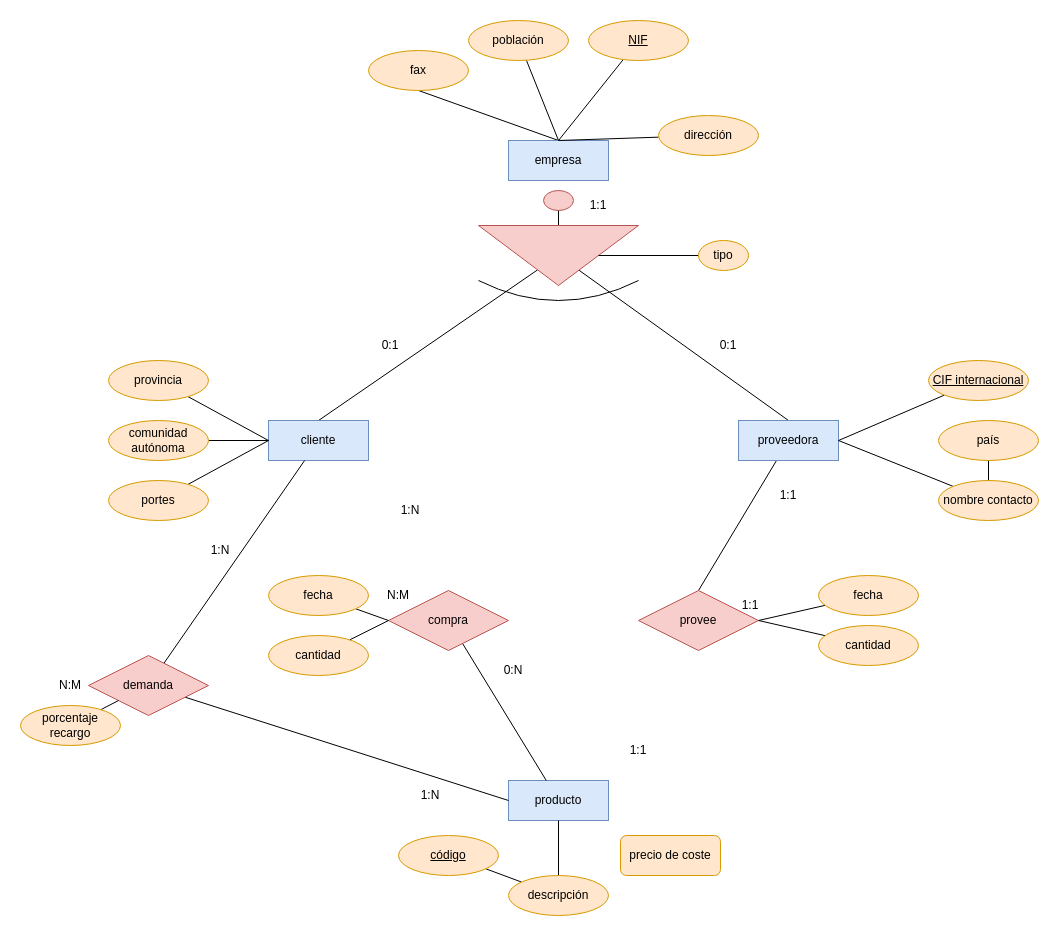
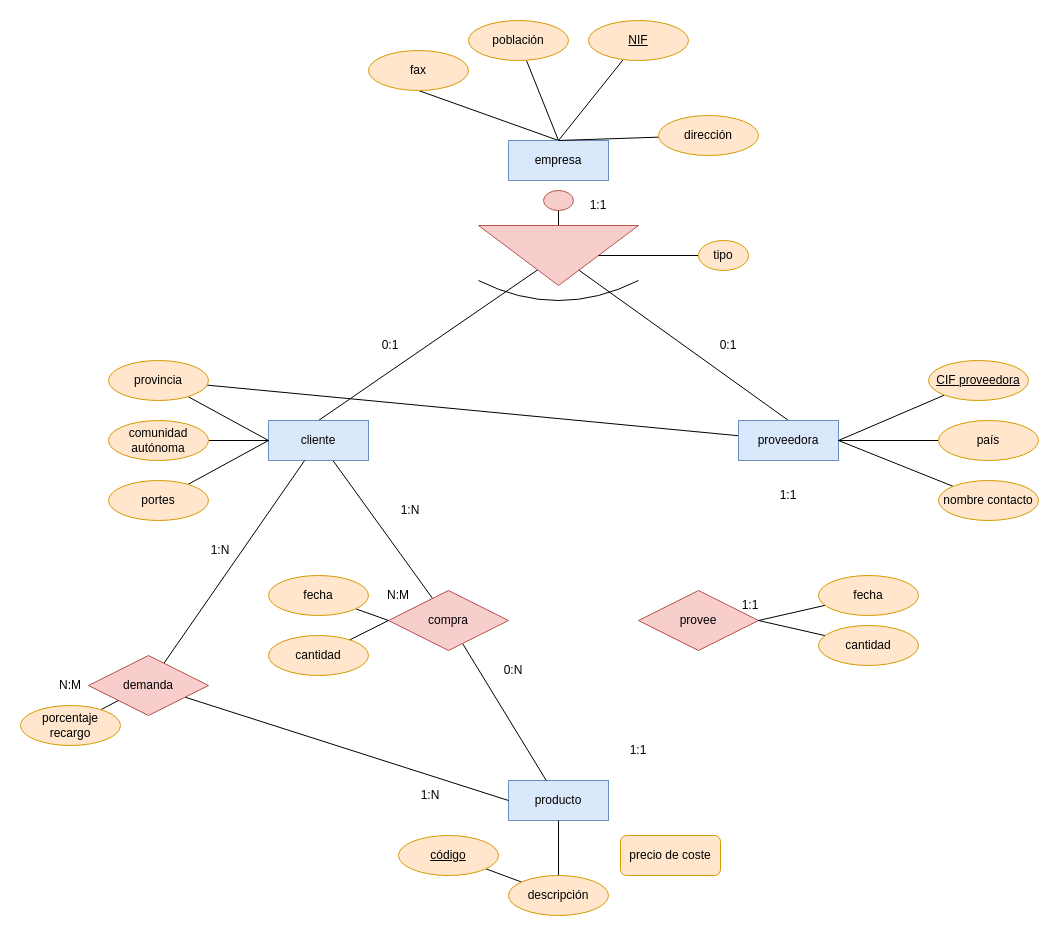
  <mxCell id="0" />
  <mxCell id="1" parent="0" />
  <mxCell id="2" style="rounded=0;orthogonalLoop=1;jettySize=auto;html=1;entryX=0.5;entryY=1;entryDx=0;entryDy=0;endArrow=none;endFill=0;exitX=0.5;exitY=0;exitDx=0;exitDy=0;" edge="1" parent="1" source="3" target="20"><mxGeometry relative="1" as="geometry" /></mxCell>
  <mxCell id="3" value="empresa" style="whiteSpace=wrap;html=1;align=center;fillColor=#dae8fc;strokeColor=#6c8ebf;" vertex="1" parent="1"><mxGeometry x="508" y="140" width="100" height="40" as="geometry" /></mxCell>
  <mxCell id="4" style="edgeStyle=orthogonalEdgeStyle;rounded=0;orthogonalLoop=1;jettySize=auto;html=1;endArrow=none;endFill=0;" edge="1" parent="1" source="5" target="8"><mxGeometry relative="1" as="geometry" /></mxCell>
  <mxCell id="5" value="" style="ellipse;whiteSpace=wrap;html=1;fillColor=#f8cecc;strokeColor=#b85450;" vertex="1" parent="1"><mxGeometry x="543" y="190" width="30" height="20" as="geometry" /></mxCell>
  <mxCell id="6" style="rounded=0;orthogonalLoop=1;jettySize=auto;html=1;entryX=0.5;entryY=0;entryDx=0;entryDy=0;endArrow=none;endFill=0;" edge="1" parent="1" source="8" target="10"><mxGeometry relative="1" as="geometry" /></mxCell>
  <mxCell id="7" style="rounded=0;orthogonalLoop=1;jettySize=auto;html=1;entryX=0.5;entryY=0;entryDx=0;entryDy=0;endArrow=none;endFill=0;" edge="1" parent="1" source="8" target="12"><mxGeometry relative="1" as="geometry" /></mxCell>
  <mxCell id="8" value="" style="triangle;whiteSpace=wrap;html=1;rotation=90;fillColor=#f8cecc;strokeColor=#b85450;" vertex="1" parent="1"><mxGeometry x="528" y="175" width="60" height="160" as="geometry" /></mxCell>
+ <mxCell id="9" style="rounded=0;orthogonalLoop=1;jettySize=auto;html=1;endArrow=none;endFill=0;" edge="1" parent="1" source="10" target="41"><mxGeometry relative="1" as="geometry" /></mxCell>
  <mxCell id="10" value="cliente" style="whiteSpace=wrap;html=1;align=center;fillColor=#dae8fc;strokeColor=#6c8ebf;" vertex="1" parent="1"><mxGeometry x="268" y="420" width="100" height="40" as="geometry" /></mxCell>
- <mxCell id="11" style="rounded=0;orthogonalLoop=1;jettySize=auto;html=1;entryX=0.5;entryY=0;entryDx=0;entryDy=0;endArrow=none;endFill=0;" edge="1" parent="1" source="12" target="39"><mxGeometry relative="1" as="geometry" /></mxCell>
+ <mxCell id="11" style="rounded=0;orthogonalLoop=1;jettySize=auto;html=1;endArrow=none;endFill=0;" edge="1" parent="1" source="12" target="22"><mxGeometry relative="1" as="geometry" /></mxCell>
  <mxCell id="12" value="proveedora" style="whiteSpace=wrap;html=1;align=center;fillColor=#dae8fc;strokeColor=#6c8ebf;" vertex="1" parent="1"><mxGeometry x="738" y="420" width="100" height="40" as="geometry" /></mxCell>
  <mxCell id="13" value="" style="endArrow=none;html=1;curved=1;" edge="1" parent="1"><mxGeometry relative="1" as="geometry"><mxPoint x="478" y="280" as="sourcePoint" /><mxPoint x="638" y="280" as="targetPoint" /><Array as="points"><mxPoint x="558" y="320" /></Array></mxGeometry></mxCell>
  <mxCell id="14" style="rounded=0;orthogonalLoop=1;jettySize=auto;html=1;endArrow=none;endFill=0;" edge="1" parent="1" source="15"><mxGeometry relative="1" as="geometry"><mxPoint x="558" y="140" as="targetPoint" /></mxGeometry></mxCell>
  <mxCell id="15" value="NIF" style="ellipse;whiteSpace=wrap;html=1;align=center;fontStyle=4;fillColor=#ffe6cc;strokeColor=#d79b00;" vertex="1" parent="1"><mxGeometry x="588" y="20" width="100" height="40" as="geometry" /></mxCell>
  <mxCell id="16" style="rounded=0;orthogonalLoop=1;jettySize=auto;html=1;endArrow=none;endFill=0;" edge="1" parent="1" source="17"><mxGeometry relative="1" as="geometry"><mxPoint x="558" y="140" as="targetPoint" /></mxGeometry></mxCell>
  <mxCell id="17" value="dirección" style="ellipse;whiteSpace=wrap;html=1;align=center;fillColor=#ffe6cc;strokeColor=#d79b00;" vertex="1" parent="1"><mxGeometry x="658" y="115" width="100" height="40" as="geometry" /></mxCell>
  <mxCell id="18" value="" style="rounded=0;orthogonalLoop=1;jettySize=auto;html=1;endArrow=none;endFill=0;" edge="1" parent="1" source="19"><mxGeometry relative="1" as="geometry"><mxPoint x="558" y="140" as="targetPoint" /></mxGeometry></mxCell>
  <mxCell id="19" value="población" style="ellipse;whiteSpace=wrap;html=1;align=center;fillColor=#ffe6cc;strokeColor=#d79b00;" vertex="1" parent="1"><mxGeometry x="468" y="20" width="100" height="40" as="geometry" /></mxCell>
  <mxCell id="20" value="fax" style="ellipse;whiteSpace=wrap;html=1;align=center;fillColor=#ffe6cc;strokeColor=#d79b00;" vertex="1" parent="1"><mxGeometry x="368" y="50" width="100" height="40" as="geometry" /></mxCell>
  <mxCell id="21" style="rounded=0;orthogonalLoop=1;jettySize=auto;html=1;entryX=0;entryY=0.5;entryDx=0;entryDy=0;endArrow=none;endFill=0;" edge="1" parent="1" source="22" target="10"><mxGeometry relative="1" as="geometry" /></mxCell>
  <mxCell id="22" value="provincia" style="ellipse;whiteSpace=wrap;html=1;align=center;fillColor=#ffe6cc;strokeColor=#d79b00;" vertex="1" parent="1"><mxGeometry x="108" y="360" width="100" height="40" as="geometry" /></mxCell>
  <mxCell id="23" value="" style="rounded=0;orthogonalLoop=1;jettySize=auto;html=1;endArrow=none;endFill=0;" edge="1" parent="1" source="24" target="10"><mxGeometry relative="1" as="geometry" /></mxCell>
  <mxCell id="24" value="comunidad autónoma" style="ellipse;whiteSpace=wrap;html=1;align=center;fillColor=#ffe6cc;strokeColor=#d79b00;" vertex="1" parent="1"><mxGeometry x="108" y="420" width="100" height="40" as="geometry" /></mxCell>
  <mxCell id="25" style="rounded=0;orthogonalLoop=1;jettySize=auto;html=1;entryX=0;entryY=0.5;entryDx=0;entryDy=0;endArrow=none;endFill=0;" edge="1" parent="1" source="26" target="10"><mxGeometry relative="1" as="geometry" /></mxCell>
  <mxCell id="26" value="portes" style="ellipse;whiteSpace=wrap;html=1;align=center;fillColor=#ffe6cc;strokeColor=#d79b00;" vertex="1" parent="1"><mxGeometry x="108" y="480" width="100" height="40" as="geometry" /></mxCell>
- <mxCell id="27" value="" style="edgeStyle=orthogonalEdgeStyle;rounded=0;orthogonalLoop=1;jettySize=auto;html=1;endArrow=none;endFill=0;" edge="1" parent="1" source="28" target="30"><mxGeometry relative="1" as="geometry" /></mxCell>
+ <mxCell id="27" value="" style="edgeStyle=orthogonalEdgeStyle;rounded=0;orthogonalLoop=1;jettySize=auto;html=1;endArrow=none;endFill=0;" edge="1" parent="1" source="28" target="12"><mxGeometry relative="1" as="geometry" /></mxCell>
  <mxCell id="28" value="país" style="ellipse;whiteSpace=wrap;html=1;align=center;fillColor=#ffe6cc;strokeColor=#d79b00;" vertex="1" parent="1"><mxGeometry x="938" y="420" width="100" height="40" as="geometry" /></mxCell>
  <mxCell id="29" style="rounded=0;orthogonalLoop=1;jettySize=auto;html=1;entryX=1;entryY=0.5;entryDx=0;entryDy=0;endArrow=none;endFill=0;" edge="1" parent="1" source="30" target="12"><mxGeometry relative="1" as="geometry" /></mxCell>
  <mxCell id="30" value="nombre contacto" style="ellipse;whiteSpace=wrap;html=1;align=center;fillColor=#ffe6cc;strokeColor=#d79b00;" vertex="1" parent="1"><mxGeometry x="938" y="480" width="100" height="40" as="geometry" /></mxCell>
  <mxCell id="31" style="rounded=0;orthogonalLoop=1;jettySize=auto;html=1;entryX=1;entryY=0.5;entryDx=0;entryDy=0;endArrow=none;endFill=0;" edge="1" parent="1" source="32" target="12"><mxGeometry relative="1" as="geometry" /></mxCell>
- <mxCell id="32" value="CIF internacional" style="ellipse;whiteSpace=wrap;html=1;align=center;fontStyle=4;fillColor=#ffe6cc;strokeColor=#d79b00;" vertex="1" parent="1"><mxGeometry x="928" y="360" width="100" height="40" as="geometry" /></mxCell>
+ <mxCell id="32" value="CIF proveedora" style="ellipse;whiteSpace=wrap;html=1;align=center;fontStyle=4;fillColor=#ffe6cc;strokeColor=#d79b00;" vertex="1" parent="1"><mxGeometry x="928" y="360" width="100" height="40" as="geometry" /></mxCell>
  <mxCell id="33" value="producto" style="whiteSpace=wrap;html=1;align=center;fillColor=#dae8fc;strokeColor=#6c8ebf;" vertex="1" parent="1"><mxGeometry x="508" y="780" width="100" height="40" as="geometry" /></mxCell>
  <mxCell id="34" value="" style="rounded=0;orthogonalLoop=1;jettySize=auto;html=1;endArrow=none;endFill=0;" edge="1" parent="1" source="35" target="37"><mxGeometry relative="1" as="geometry" /></mxCell>
  <mxCell id="35" value="código" style="ellipse;whiteSpace=wrap;html=1;align=center;fontStyle=4;fillColor=#ffe6cc;strokeColor=#d79b00;" vertex="1" parent="1"><mxGeometry x="398" y="835" width="100" height="40" as="geometry" /></mxCell>
  <mxCell id="36" style="rounded=0;orthogonalLoop=1;jettySize=auto;html=1;endArrow=none;endFill=0;entryX=0.5;entryY=1;entryDx=0;entryDy=0;" edge="1" parent="1" source="37" target="33"><mxGeometry relative="1" as="geometry" /></mxCell>
  <mxCell id="37" value="descripción" style="ellipse;whiteSpace=wrap;html=1;align=center;fillColor=#ffe6cc;strokeColor=#d79b00;" vertex="1" parent="1"><mxGeometry x="508" y="875" width="100" height="40" as="geometry" /></mxCell>
  <mxCell id="38" value="precio de coste" style="whiteSpace=wrap;html=1;align=center;fillColor=#ffe6cc;strokeColor=#d79b00;rounded=1;" vertex="1" parent="1"><mxGeometry x="620" y="835" width="100" height="40" as="geometry" /></mxCell>
  <mxCell id="39" value="provee" style="shape=rhombus;perimeter=rhombusPerimeter;whiteSpace=wrap;html=1;align=center;fillColor=#f8cecc;strokeColor=#b85450;" vertex="1" parent="1"><mxGeometry x="638" y="590" width="120" height="60" as="geometry" /></mxCell>
  <mxCell id="40" style="rounded=0;orthogonalLoop=1;jettySize=auto;html=1;endArrow=none;endFill=0;" edge="1" parent="1" source="41" target="33"><mxGeometry relative="1" as="geometry" /></mxCell>
  <mxCell id="41" value="compra" style="shape=rhombus;perimeter=rhombusPerimeter;whiteSpace=wrap;html=1;align=center;fillColor=#f8cecc;strokeColor=#b85450;" vertex="1" parent="1"><mxGeometry x="388" y="590" width="120" height="60" as="geometry" /></mxCell>
  <mxCell id="42" style="edgeStyle=orthogonalEdgeStyle;rounded=0;orthogonalLoop=1;jettySize=auto;html=1;entryX=0.5;entryY=0;entryDx=0;entryDy=0;endArrow=none;endFill=0;" edge="1" parent="1" source="43" target="8"><mxGeometry relative="1" as="geometry" /></mxCell>
  <mxCell id="43" value="tipo" style="ellipse;whiteSpace=wrap;html=1;align=center;fillColor=#ffe6cc;strokeColor=#d79b00;" vertex="1" parent="1"><mxGeometry x="698" y="240" width="50" height="30" as="geometry" /></mxCell>
  <mxCell id="44" value="1:1" style="text;html=1;strokeColor=none;fillColor=none;align=center;verticalAlign=middle;whiteSpace=wrap;rounded=0;" vertex="1" parent="1"><mxGeometry x="608" y="735" width="60" height="30" as="geometry" /></mxCell>
  <mxCell id="45" value="1:1" style="text;html=1;strokeColor=none;fillColor=none;align=center;verticalAlign=middle;whiteSpace=wrap;rounded=0;" vertex="1" parent="1"><mxGeometry x="758" y="480" width="60" height="30" as="geometry" /></mxCell>
  <mxCell id="46" style="rounded=0;orthogonalLoop=1;jettySize=auto;html=1;endArrow=none;endFill=0;entryX=0;entryY=0.5;entryDx=0;entryDy=0;" edge="1" parent="1" source="47" target="41"><mxGeometry relative="1" as="geometry" /></mxCell>
  <mxCell id="47" value="fecha" style="ellipse;whiteSpace=wrap;html=1;align=center;fillColor=#ffe6cc;strokeColor=#d79b00;" vertex="1" parent="1"><mxGeometry x="268" y="575" width="100" height="40" as="geometry" /></mxCell>
  <mxCell id="48" style="rounded=0;orthogonalLoop=1;jettySize=auto;html=1;entryX=0;entryY=0.5;entryDx=0;entryDy=0;endArrow=none;endFill=0;" edge="1" parent="1" source="49" target="41"><mxGeometry relative="1" as="geometry" /></mxCell>
  <mxCell id="49" value="cantidad" style="ellipse;whiteSpace=wrap;html=1;align=center;fillColor=#ffe6cc;strokeColor=#d79b00;" vertex="1" parent="1"><mxGeometry x="268" y="635" width="100" height="40" as="geometry" /></mxCell>
  <mxCell id="50" value="" style="rounded=0;orthogonalLoop=1;jettySize=auto;html=1;endArrow=none;endFill=0;entryX=1;entryY=0.5;entryDx=0;entryDy=0;" edge="1" parent="1" source="51" target="39"><mxGeometry relative="1" as="geometry" /></mxCell>
  <mxCell id="51" value="fecha" style="ellipse;whiteSpace=wrap;html=1;align=center;fillColor=#ffe6cc;strokeColor=#d79b00;" vertex="1" parent="1"><mxGeometry x="818" y="575" width="100" height="40" as="geometry" /></mxCell>
  <mxCell id="52" style="rounded=0;orthogonalLoop=1;jettySize=auto;html=1;entryX=1;entryY=0.5;entryDx=0;entryDy=0;endArrow=none;endFill=0;" edge="1" parent="1" source="53" target="39"><mxGeometry relative="1" as="geometry" /></mxCell>
  <mxCell id="53" value="cantidad" style="ellipse;whiteSpace=wrap;html=1;align=center;fillColor=#ffe6cc;strokeColor=#d79b00;" vertex="1" parent="1"><mxGeometry x="818" y="625" width="100" height="40" as="geometry" /></mxCell>
  <mxCell id="54" value="1:1" style="text;html=1;strokeColor=none;fillColor=none;align=center;verticalAlign=middle;whiteSpace=wrap;rounded=0;" vertex="1" parent="1"><mxGeometry x="720" y="590" width="60" height="30" as="geometry" /></mxCell>
  <mxCell id="55" value="1:1" style="text;html=1;strokeColor=none;fillColor=none;align=center;verticalAlign=middle;whiteSpace=wrap;rounded=0;" vertex="1" parent="1"><mxGeometry x="568" y="190" width="60" height="30" as="geometry" /></mxCell>
  <mxCell id="56" value="0:1" style="text;html=1;strokeColor=none;fillColor=none;align=center;verticalAlign=middle;whiteSpace=wrap;rounded=0;" vertex="1" parent="1"><mxGeometry x="360" y="330" width="60" height="30" as="geometry" /></mxCell>
  <mxCell id="57" value="0:1" style="text;html=1;strokeColor=none;fillColor=none;align=center;verticalAlign=middle;whiteSpace=wrap;rounded=0;" vertex="1" parent="1"><mxGeometry x="698" y="330" width="60" height="30" as="geometry" /></mxCell>
  <mxCell id="58" value="0:N" style="text;html=1;strokeColor=none;fillColor=none;align=center;verticalAlign=middle;whiteSpace=wrap;rounded=0;" vertex="1" parent="1"><mxGeometry x="483" y="655" width="60" height="30" as="geometry" /></mxCell>
  <mxCell id="59" value="1:N" style="text;html=1;strokeColor=none;fillColor=none;align=center;verticalAlign=middle;whiteSpace=wrap;rounded=0;" vertex="1" parent="1"><mxGeometry x="380" y="495" width="60" height="30" as="geometry" /></mxCell>
  <mxCell id="60" value="N:M" style="text;html=1;strokeColor=none;fillColor=none;align=center;verticalAlign=middle;whiteSpace=wrap;rounded=0;" vertex="1" parent="1"><mxGeometry x="368" y="580" width="60" height="30" as="geometry" /></mxCell>
  <mxCell id="61" style="rounded=0;orthogonalLoop=1;jettySize=auto;html=1;endArrow=none;endFill=0;" edge="1" parent="1" source="63" target="10"><mxGeometry relative="1" as="geometry" /></mxCell>
  <mxCell id="62" style="rounded=0;orthogonalLoop=1;jettySize=auto;html=1;entryX=0;entryY=0.5;entryDx=0;entryDy=0;endArrow=none;endFill=0;" edge="1" parent="1" source="63" target="33"><mxGeometry relative="1" as="geometry" /></mxCell>
  <mxCell id="63" value="demanda" style="shape=rhombus;perimeter=rhombusPerimeter;whiteSpace=wrap;html=1;align=center;fillColor=#f8cecc;strokeColor=#b85450;" vertex="1" parent="1"><mxGeometry x="88" y="655" width="120" height="60" as="geometry" /></mxCell>
  <mxCell id="64" style="rounded=0;orthogonalLoop=1;jettySize=auto;html=1;entryX=0;entryY=1;entryDx=0;entryDy=0;endArrow=none;endFill=0;" edge="1" parent="1" source="65" target="63"><mxGeometry relative="1" as="geometry" /></mxCell>
  <mxCell id="65" value="&lt;div&gt;porcentaje recargo&lt;/div&gt;" style="ellipse;whiteSpace=wrap;html=1;align=center;fillColor=#ffe6cc;strokeColor=#d79b00;" vertex="1" parent="1"><mxGeometry x="20" y="705" width="100" height="40" as="geometry" /></mxCell>
  <mxCell id="66" value="1:N" style="text;html=1;strokeColor=none;fillColor=none;align=center;verticalAlign=middle;whiteSpace=wrap;rounded=0;" vertex="1" parent="1"><mxGeometry x="400" y="780" width="60" height="30" as="geometry" /></mxCell>
  <mxCell id="67" value="1:N" style="text;html=1;strokeColor=none;fillColor=none;align=center;verticalAlign=middle;whiteSpace=wrap;rounded=0;" vertex="1" parent="1"><mxGeometry x="190" y="535" width="60" height="30" as="geometry" /></mxCell>
  <mxCell id="68" value="N:M" style="text;html=1;strokeColor=none;fillColor=none;align=center;verticalAlign=middle;whiteSpace=wrap;rounded=0;" vertex="1" parent="1"><mxGeometry x="40" y="670" width="60" height="30" as="geometry" /></mxCell>
